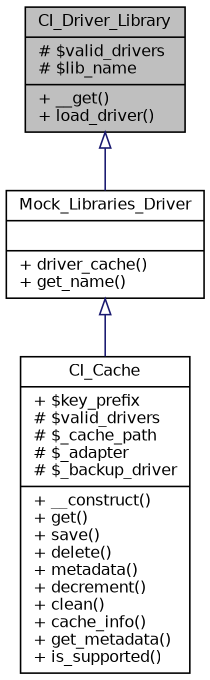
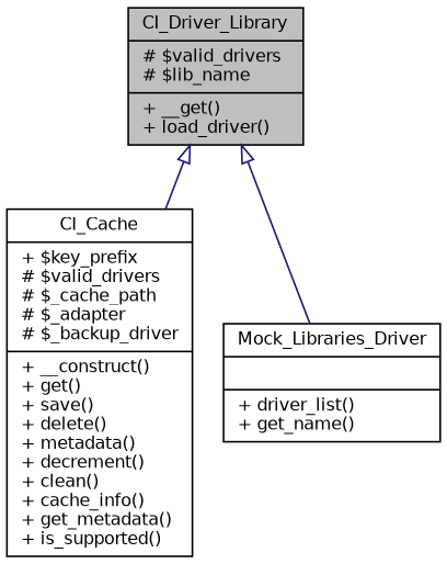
  digraph {
    node [color=black fillcolor=white fontname=Helvetica fontsize=10 shape=record style=filled]
    edge [arrowtail=onormal color=midnightblue dir=back fontname=Helvetica fontsize=10 labelfontname=Helvetica labelfontsize=10 style=solid]
    n1 [fillcolor=grey75 fontcolor=black height=0.2 label="{CI_Driver_Library\n|# $valid_drivers\l# $lib_name\l|+ __get()\l+ load_driver()\l}" width=0.4]
    n2 [height=0.2 label="{CI_Cache\n|+ $key_prefix\l# $valid_drivers\l# $_cache_path\l# $_adapter\l# $_backup_driver\l|+ __construct()\l+ get()\l+ save()\l+ delete()\l+ metadata()\l+ decrement()\l+ clean()\l+ cache_info()\l+ get_metadata()\l+ is_supported()\l}" width=0.4]
-   n3 [height=0.2 label="{Mock_Libraries_Driver\n||+ driver_cache()\l+ get_name()\l}" width=0.4]
-   n3 -> n2
+   n3 [height=0.2 label="{Mock_Libraries_Driver\n||+ driver_list()\l+ get_name()\l}" width=0.4]
+   n1 -> n2
    n1 -> n3
  }
